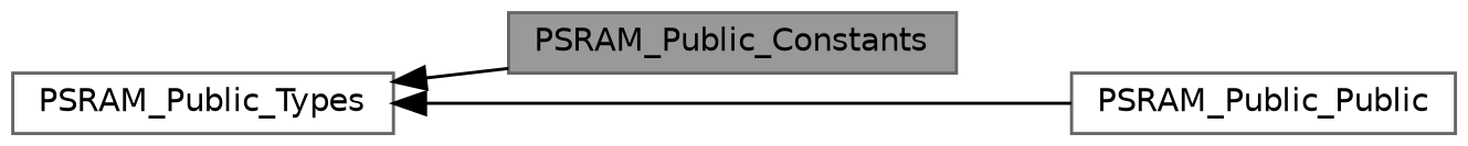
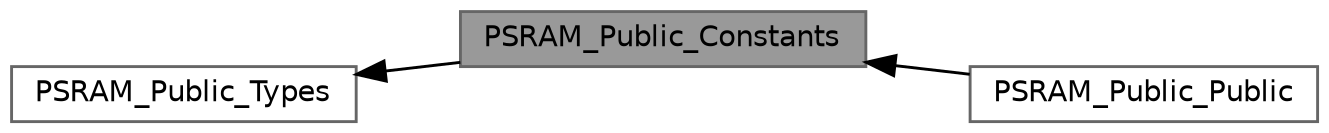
  digraph {
    rankdir=LR
    node [color=grey40 fillcolor=white fontname=Helvetica fontsize=10 shape=box style=filled]
    edge [dir=back fontname=Helvetica fontsize=10 labelfontname=Helvetica labelfontsize=10 shape=plaintext style=solid]
    n1 [color=gray40 fillcolor=grey60 fontcolor=black height=0.2 label=PSRAM_Public_Constants width=0.4]
    n2 [height=0.2 label=PSRAM_Public_Public width=0.4]
    n3 [height=0.2 label=PSRAM_Public_Types width=0.4]
-   n3 -> n2
+   n1 -> n2
    n3 -> n1
  }
